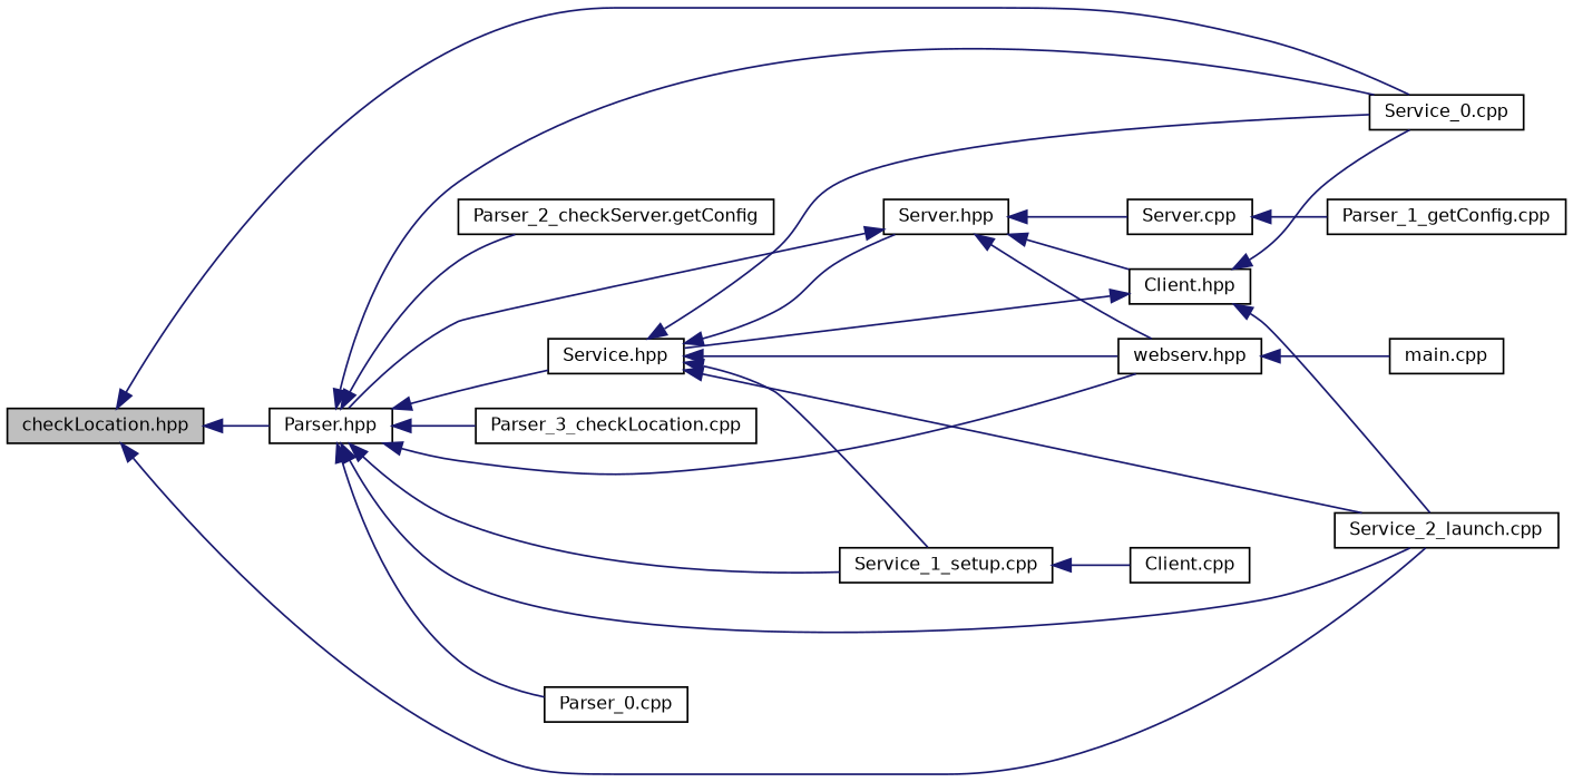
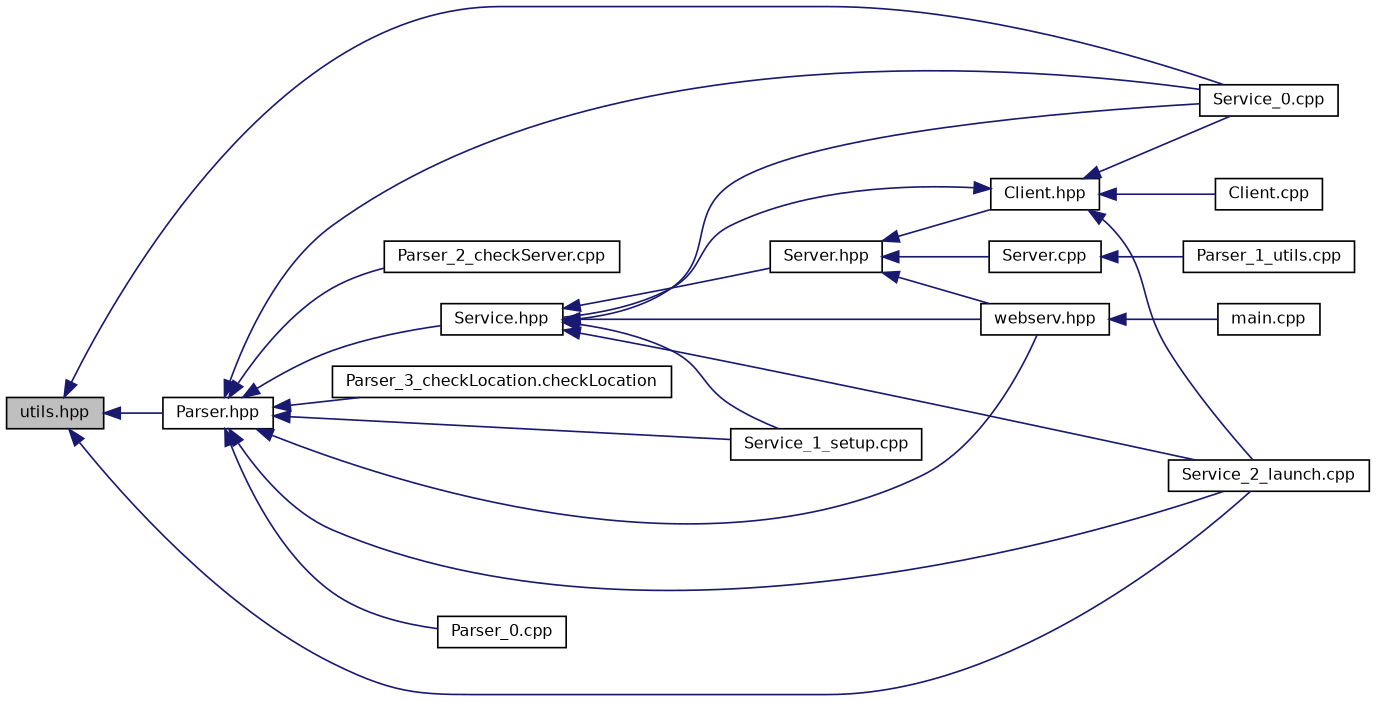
  digraph {
    rankdir=LR
    node [color=black fillcolor=white fontname=Helvetica fontsize=10 shape=record style=filled]
    edge [color=midnightblue dir=back fontname=Helvetica fontsize=10 labelfontname=Helvetica labelfontsize=10 style=solid]
-   n1 [fillcolor=grey75 fontcolor=black height=0.2 label="checkLocation.hpp" width=0.4]
+   n1 [fillcolor=grey75 fontcolor=black height=0.2 label="utils.hpp" width=0.4]
    n2 [height=0.2 label="Service_0.cpp" width=0.4]
    n3 [height=0.2 label="Service_2_launch.cpp" width=0.4]
    n4 [height=0.2 label="Parser.hpp" width=0.4]
    n5 [height=0.2 label="Client.hpp" width=0.4]
    n6 [height=0.2 label="Service.hpp" width=0.4]
    n7 [height=0.2 label="Client.cpp" width=0.4]
    n8 [height=0.2 label="Service_1_setup.cpp" width=0.4]
    n9 [height=0.2 label="webserv.hpp" width=0.4]
    n10 [height=0.2 label="Parser_0.cpp" width=0.4]
-   n11 [height=0.2 label="Parser_2_checkServer.getConfig" width=0.4]
-   n12 [height=0.2 label="Parser_3_checkLocation.cpp" width=0.4]
+   n11 [height=0.2 label="Parser_2_checkServer.cpp" width=0.4]
+   n12 [height=0.2 label="Parser_3_checkLocation.checkLocation" width=0.4]
    n13 [height=0.2 label="Server.hpp" width=0.4]
    n14 [height=0.2 label="Server.cpp" width=0.4]
    n15 [height=0.2 label="main.cpp" width=0.4]
-   n16 [height=0.2 label="Parser_1_getConfig.cpp" width=0.4]
+   n16 [height=0.2 label="Parser_1_utils.cpp" width=0.4]
    n1 -> n2
    n1 -> n3
    n1 -> n4
    n4 -> n2
    n4 -> n3
    n4 -> n6
    n4 -> n8
    n4 -> n9
    n4 -> n10
    n4 -> n11
    n4 -> n12
    n5 -> n2
    n5 -> n3
    n5 -> n6
-   n8 -> n7
+   n5 -> n7
    n6 -> n2
    n6 -> n3
    n6 -> n8
    n6 -> n9
    n6 -> n13
    n9 -> n15
-   n13 -> n4
    n13 -> n5
    n13 -> n9
    n13 -> n14
    n14 -> n16
  }
